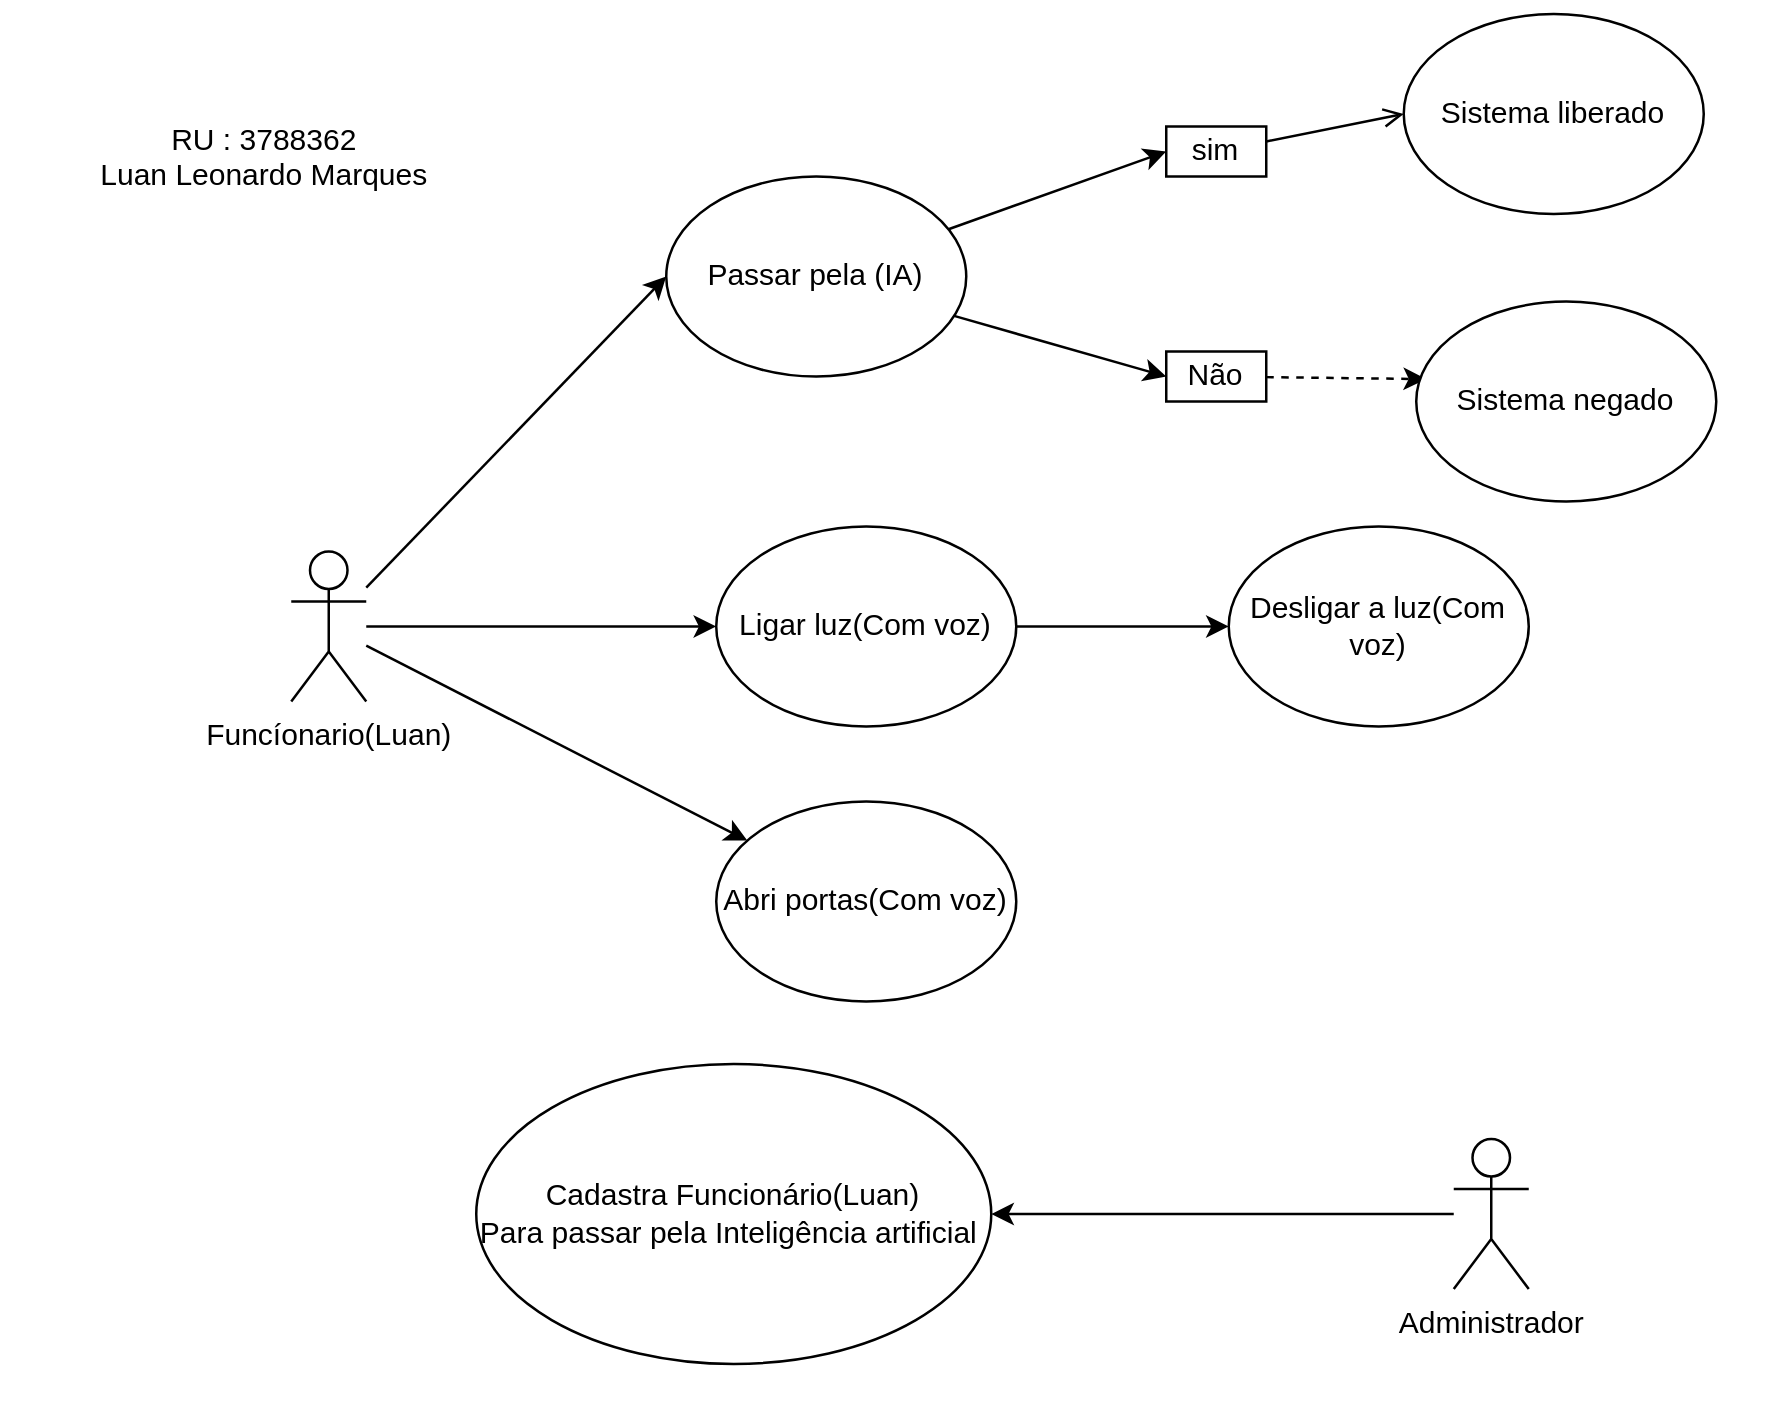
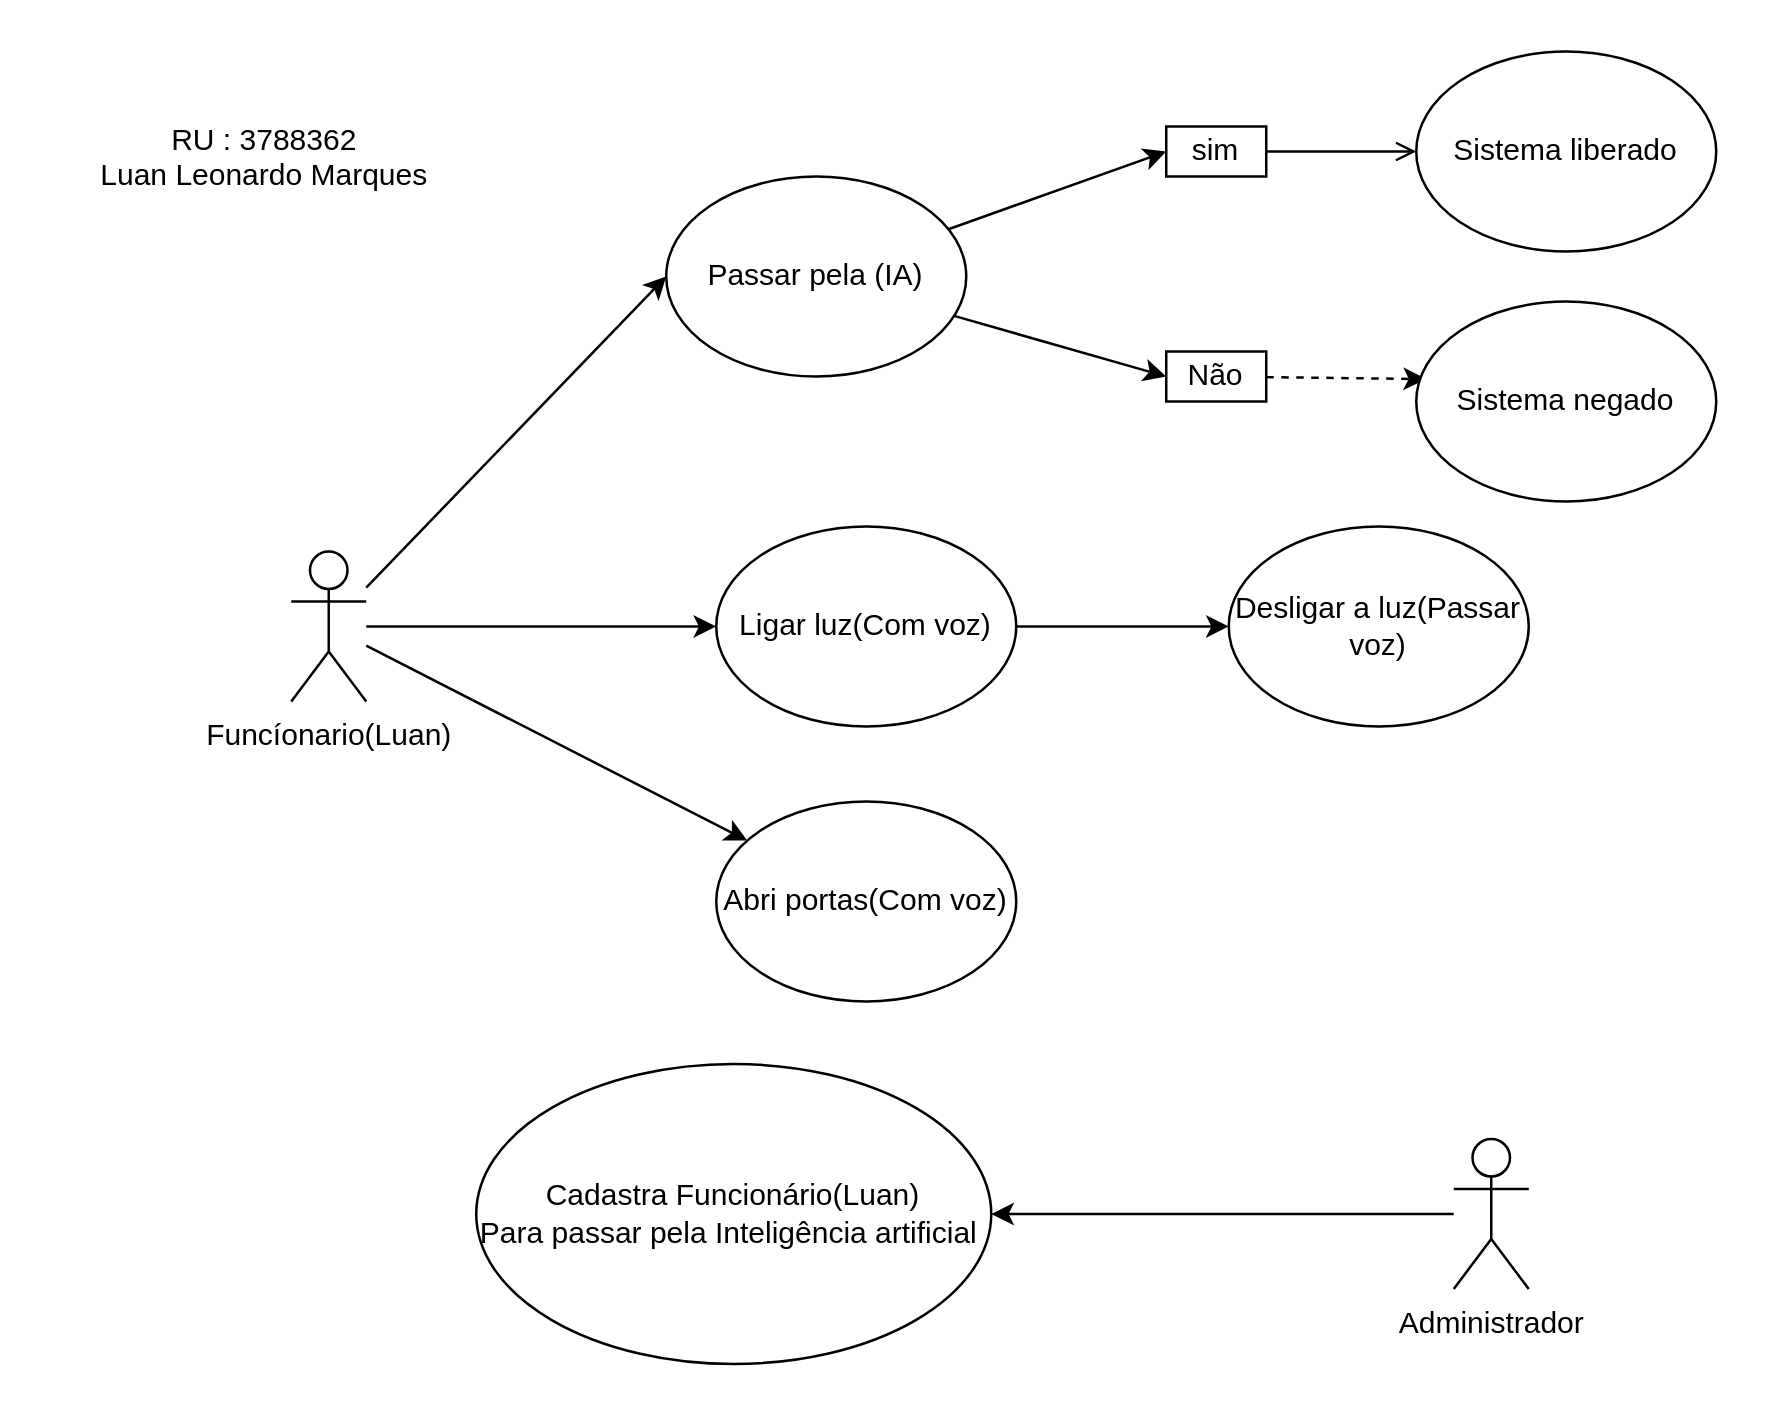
  <mxCell id="0" />
  <mxCell id="1" parent="0" />
  <mxCell id="2" style="rounded=0;orthogonalLoop=1;jettySize=auto;html=1;" edge="1" parent="1" source="5" target="9"><mxGeometry relative="1" as="geometry"><mxPoint x="151" y="290" as="targetPoint" /></mxGeometry></mxCell>
  <mxCell id="3" style="edgeStyle=none;rounded=0;orthogonalLoop=1;jettySize=auto;html=1;entryX=0;entryY=0.5;entryDx=0;entryDy=0;" edge="1" parent="1" source="5" target="15"><mxGeometry relative="1" as="geometry" /></mxCell>
  <mxCell id="4" style="edgeStyle=none;rounded=0;orthogonalLoop=1;jettySize=auto;html=1;entryX=0;entryY=0.5;entryDx=0;entryDy=0;" edge="1" parent="1" source="5" target="7"><mxGeometry relative="1" as="geometry" /></mxCell>
  <mxCell id="5" value="Funcíonario(Luan)" style="shape=umlActor;verticalLabelPosition=bottom;verticalAlign=top;html=1;outlineConnect=0;" vertex="1" parent="1"><mxGeometry x="116" y="220" width="30" height="60" as="geometry" /></mxCell>
  <mxCell id="6" style="edgeStyle=orthogonalEdgeStyle;rounded=0;orthogonalLoop=1;jettySize=auto;html=1;entryX=0;entryY=0.5;entryDx=0;entryDy=0;" edge="1" parent="1" source="7" target="8"><mxGeometry relative="1" as="geometry" /></mxCell>
  <mxCell id="7" value="Ligar luz(Com voz)" style="ellipse;whiteSpace=wrap;html=1;" vertex="1" parent="1"><mxGeometry x="286" y="210" width="120" height="80" as="geometry" /></mxCell>
- <mxCell id="8" value="Desligar a luz(Com voz)" style="ellipse;whiteSpace=wrap;html=1;" vertex="1" parent="1"><mxGeometry x="491" y="210" width="120" height="80" as="geometry" /></mxCell>
+ <mxCell id="8" value="Desligar a luz(Passar voz)" style="ellipse;whiteSpace=wrap;html=1;" vertex="1" parent="1"><mxGeometry x="491" y="210" width="120" height="80" as="geometry" /></mxCell>
  <mxCell id="9" value="Abri portas(Com voz)" style="ellipse;whiteSpace=wrap;html=1;" vertex="1" parent="1"><mxGeometry x="286" y="320" width="120" height="80" as="geometry" /></mxCell>
  <mxCell id="10" style="edgeStyle=none;rounded=0;orthogonalLoop=1;jettySize=auto;html=1;entryX=1;entryY=0.5;entryDx=0;entryDy=0;" edge="1" parent="1" source="11" target="12"><mxGeometry relative="1" as="geometry"><mxPoint x="416" y="330" as="targetPoint" /></mxGeometry></mxCell>
  <mxCell id="11" value="Administrador " style="shape=umlActor;verticalLabelPosition=bottom;verticalAlign=top;html=1;outlineConnect=0;" vertex="1" parent="1"><mxGeometry x="581" y="455" width="30" height="60" as="geometry" /></mxCell>
  <mxCell id="12" value="&lt;div&gt;Cadastra Funcionário(Luan)&lt;/div&gt;&lt;div&gt;Para passar pela Inteligência artificial&amp;nbsp; &lt;/div&gt;" style="ellipse;whiteSpace=wrap;html=1;" vertex="1" parent="1"><mxGeometry x="190" y="425" width="206" height="120" as="geometry" /></mxCell>
  <mxCell id="13" style="edgeStyle=none;rounded=0;orthogonalLoop=1;jettySize=auto;html=1;entryX=0;entryY=0.5;entryDx=0;entryDy=0;entryPerimeter=0;" edge="1" parent="1" source="15" target="17"><mxGeometry relative="1" as="geometry"><mxPoint x="496" y="40" as="targetPoint" /></mxGeometry></mxCell>
  <mxCell id="14" value="" style="edgeStyle=none;rounded=0;orthogonalLoop=1;jettySize=auto;html=1;entryX=0;entryY=0.5;entryDx=0;entryDy=0;" edge="1" parent="1" source="15" target="19"><mxGeometry relative="1" as="geometry" /></mxCell>
  <mxCell id="15" value="Passar pela (IA)" style="ellipse;whiteSpace=wrap;html=1;" vertex="1" parent="1"><mxGeometry x="266" y="70" width="120" height="80" as="geometry" /></mxCell>
  <mxCell id="16" style="edgeStyle=none;rounded=0;orthogonalLoop=1;jettySize=auto;html=1;entryX=0;entryY=0.5;entryDx=0;entryDy=0;endArrow=open;" edge="1" parent="1" source="17" target="21"><mxGeometry relative="1" as="geometry"><mxPoint x="491" y="10" as="targetPoint" /></mxGeometry></mxCell>
  <mxCell id="17" value="sim" style="rounded=0;whiteSpace=wrap;html=1;" vertex="1" parent="1"><mxGeometry x="466" y="50" width="40" height="20" as="geometry" /></mxCell>
  <mxCell id="18" style="edgeStyle=none;rounded=0;orthogonalLoop=1;jettySize=auto;html=1;entryX=0.033;entryY=0.388;entryDx=0;entryDy=0;entryPerimeter=0;dashed=1;" edge="1" parent="1" source="19" target="22"><mxGeometry relative="1" as="geometry" /></mxCell>
  <mxCell id="19" value="Não" style="rounded=0;whiteSpace=wrap;html=1;" vertex="1" parent="1"><mxGeometry x="466" y="140" width="40" height="20" as="geometry" /></mxCell>
  <mxCell id="20" style="edgeStyle=none;rounded=0;orthogonalLoop=1;jettySize=auto;html=1;exitX=1;exitY=1;exitDx=0;exitDy=0;" edge="1" parent="1" source="15" target="15"><mxGeometry relative="1" as="geometry" /></mxCell>
- <mxCell id="21" value="Sistema liberado" style="ellipse;whiteSpace=wrap;html=1;" vertex="1" parent="1"><mxGeometry x="561" y="5" width="120" height="80" as="geometry" /></mxCell>
+ <mxCell id="21" value="Sistema liberado" style="ellipse;whiteSpace=wrap;html=1;" vertex="1" parent="1"><mxGeometry x="566" y="20" width="120" height="80" as="geometry" /></mxCell>
  <mxCell id="22" value="Sistema negado" style="ellipse;whiteSpace=wrap;html=1;" vertex="1" parent="1"><mxGeometry x="566" y="120" width="120" height="80" as="geometry" /></mxCell>
  <mxCell id="23" style="edgeStyle=none;rounded=0;orthogonalLoop=1;jettySize=auto;html=1;exitX=0.5;exitY=0;exitDx=0;exitDy=0;exitPerimeter=0;" edge="1" parent="1" source="5" target="5"><mxGeometry relative="1" as="geometry" /></mxCell>
  <mxCell id="24" value="RU : &lt;span class=&quot;user-name&quot;&gt;3788362&lt;br&gt;Luan Leonardo Marques&lt;br&gt;            &lt;br&gt;        &lt;/span&gt;" style="text;html=1;align=center;verticalAlign=middle;resizable=0;points=[];autosize=1;strokeColor=none;fillColor=none;" vertex="1" parent="1"><mxGeometry x="20" y="40" width="170" height="60" as="geometry" /></mxCell>
